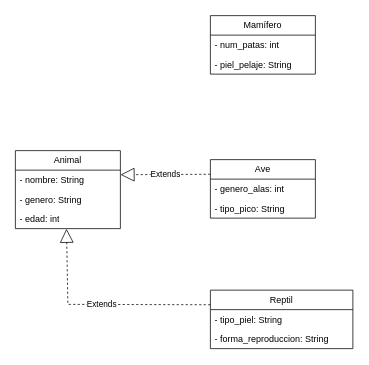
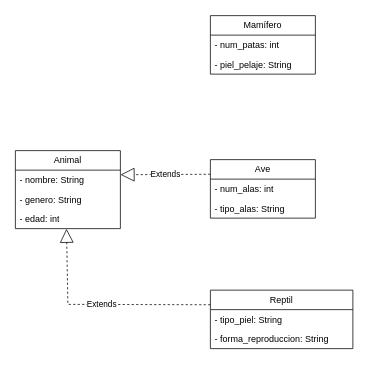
  <mxCell id="0" />
  <mxCell id="1" parent="0" />
  <mxCell id="2" value="Animal" style="swimlane;fontStyle=0;childLayout=stackLayout;horizontal=1;startSize=26;fillColor=none;horizontalStack=0;resizeParent=1;resizeParentMax=0;resizeLast=0;collapsible=1;marginBottom=0;whiteSpace=wrap;html=1;" vertex="1" parent="1"><mxGeometry x="20" y="200" width="140" height="104" as="geometry" /></mxCell>
  <mxCell id="3" value="- nombre: String" style="text;strokeColor=none;fillColor=none;align=left;verticalAlign=top;spacingLeft=4;spacingRight=4;overflow=hidden;rotatable=0;points=[[0,0.5],[1,0.5]];portConstraint=eastwest;whiteSpace=wrap;html=1;" vertex="1" parent="2"><mxGeometry y="26" width="140" height="26" as="geometry" /></mxCell>
  <mxCell id="4" value="- genero: String" style="text;strokeColor=none;fillColor=none;align=left;verticalAlign=top;spacingLeft=4;spacingRight=4;overflow=hidden;rotatable=0;points=[[0,0.5],[1,0.5]];portConstraint=eastwest;whiteSpace=wrap;html=1;" vertex="1" parent="2"><mxGeometry y="52" width="140" height="26" as="geometry" /></mxCell>
  <mxCell id="5" value="- edad: int" style="text;strokeColor=none;fillColor=none;align=left;verticalAlign=top;spacingLeft=4;spacingRight=4;overflow=hidden;rotatable=0;points=[[0,0.5],[1,0.5]];portConstraint=eastwest;whiteSpace=wrap;html=1;" vertex="1" parent="2"><mxGeometry y="78" width="140" height="26" as="geometry" /></mxCell>
  <mxCell id="6" value="Mamífero" style="swimlane;fontStyle=0;childLayout=stackLayout;horizontal=1;startSize=26;fillColor=none;horizontalStack=0;resizeParent=1;resizeParentMax=0;resizeLast=0;collapsible=1;marginBottom=0;whiteSpace=wrap;html=1;" vertex="1" parent="1"><mxGeometry x="280" y="20" width="140" height="78" as="geometry" /></mxCell>
  <mxCell id="7" value="- num_patas: int" style="text;strokeColor=none;fillColor=none;align=left;verticalAlign=top;spacingLeft=4;spacingRight=4;overflow=hidden;rotatable=0;points=[[0,0.5],[1,0.5]];portConstraint=eastwest;whiteSpace=wrap;html=1;" vertex="1" parent="6"><mxGeometry y="26" width="140" height="26" as="geometry" /></mxCell>
  <mxCell id="8" value="- piel_pelaje: String" style="text;strokeColor=none;fillColor=none;align=left;verticalAlign=top;spacingLeft=4;spacingRight=4;overflow=hidden;rotatable=0;points=[[0,0.5],[1,0.5]];portConstraint=eastwest;whiteSpace=wrap;html=1;" vertex="1" parent="6"><mxGeometry y="52" width="140" height="26" as="geometry" /></mxCell>
  <mxCell id="9" value="Ave" style="swimlane;fontStyle=0;childLayout=stackLayout;horizontal=1;startSize=26;fillColor=none;horizontalStack=0;resizeParent=1;resizeParentMax=0;resizeLast=0;collapsible=1;marginBottom=0;whiteSpace=wrap;html=1;" vertex="1" parent="1"><mxGeometry x="280" y="212" width="140" height="78" as="geometry" /></mxCell>
- <mxCell id="10" value="- genero_alas: int" style="text;strokeColor=none;fillColor=none;align=left;verticalAlign=top;spacingLeft=4;spacingRight=4;overflow=hidden;rotatable=0;points=[[0,0.5],[1,0.5]];portConstraint=eastwest;whiteSpace=wrap;html=1;" vertex="1" parent="9"><mxGeometry y="26" width="140" height="26" as="geometry" /></mxCell>
- <mxCell id="11" value="- tipo_pico: String" style="text;strokeColor=none;fillColor=none;align=left;verticalAlign=top;spacingLeft=4;spacingRight=4;overflow=hidden;rotatable=0;points=[[0,0.5],[1,0.5]];portConstraint=eastwest;whiteSpace=wrap;html=1;" vertex="1" parent="9"><mxGeometry y="52" width="140" height="26" as="geometry" /></mxCell>
+ <mxCell id="10" value="- num_alas: int" style="text;strokeColor=none;fillColor=none;align=left;verticalAlign=top;spacingLeft=4;spacingRight=4;overflow=hidden;rotatable=0;points=[[0,0.5],[1,0.5]];portConstraint=eastwest;whiteSpace=wrap;html=1;" vertex="1" parent="9"><mxGeometry y="26" width="140" height="26" as="geometry" /></mxCell>
+ <mxCell id="11" value="- tipo_alas: String" style="text;strokeColor=none;fillColor=none;align=left;verticalAlign=top;spacingLeft=4;spacingRight=4;overflow=hidden;rotatable=0;points=[[0,0.5],[1,0.5]];portConstraint=eastwest;whiteSpace=wrap;html=1;" vertex="1" parent="9"><mxGeometry y="52" width="140" height="26" as="geometry" /></mxCell>
  <mxCell id="12" value="Reptil" style="swimlane;fontStyle=0;childLayout=stackLayout;horizontal=1;startSize=26;fillColor=none;horizontalStack=0;resizeParent=1;resizeParentMax=0;resizeLast=0;collapsible=1;marginBottom=0;whiteSpace=wrap;html=1;" vertex="1" parent="1"><mxGeometry x="280" y="386" width="190" height="78" as="geometry" /></mxCell>
  <mxCell id="13" value="- tipo_piel: String" style="text;strokeColor=none;fillColor=none;align=left;verticalAlign=top;spacingLeft=4;spacingRight=4;overflow=hidden;rotatable=0;points=[[0,0.5],[1,0.5]];portConstraint=eastwest;whiteSpace=wrap;html=1;" vertex="1" parent="12"><mxGeometry y="26" width="190" height="26" as="geometry" /></mxCell>
  <mxCell id="14" value="- forma_reproduccion: String" style="text;strokeColor=none;fillColor=none;align=left;verticalAlign=top;spacingLeft=4;spacingRight=4;overflow=hidden;rotatable=0;points=[[0,0.5],[1,0.5]];portConstraint=eastwest;whiteSpace=wrap;html=1;" vertex="1" parent="12"><mxGeometry y="52" width="190" height="26" as="geometry" /></mxCell>
  <mxCell id="15" value="Extends" style="endArrow=block;endSize=16;endFill=0;html=1;rounded=0;entryX=1.002;entryY=0.236;entryDx=0;entryDy=0;exitX=0;exitY=0.25;exitDx=0;exitDy=0;entryPerimeter=0;dashed=1;" edge="1" parent="1" source="9" target="3"><mxGeometry width="160" relative="1" as="geometry"><mxPoint x="50" y="370" as="sourcePoint" /><mxPoint x="210" y="370" as="targetPoint" /></mxGeometry></mxCell>
  <mxCell id="16" value="Extends" style="endArrow=block;endSize=16;endFill=0;html=1;rounded=0;entryX=0.487;entryY=1.012;entryDx=0;entryDy=0;entryPerimeter=0;exitX=0;exitY=0.25;exitDx=0;exitDy=0;dashed=1;" edge="1" parent="1" source="12" target="5"><mxGeometry width="160" relative="1" as="geometry"><mxPoint x="200" y="270" as="sourcePoint" /><mxPoint x="360" y="270" as="targetPoint" /><Array as="points"><mxPoint x="90" y="405" /></Array></mxGeometry></mxCell>
